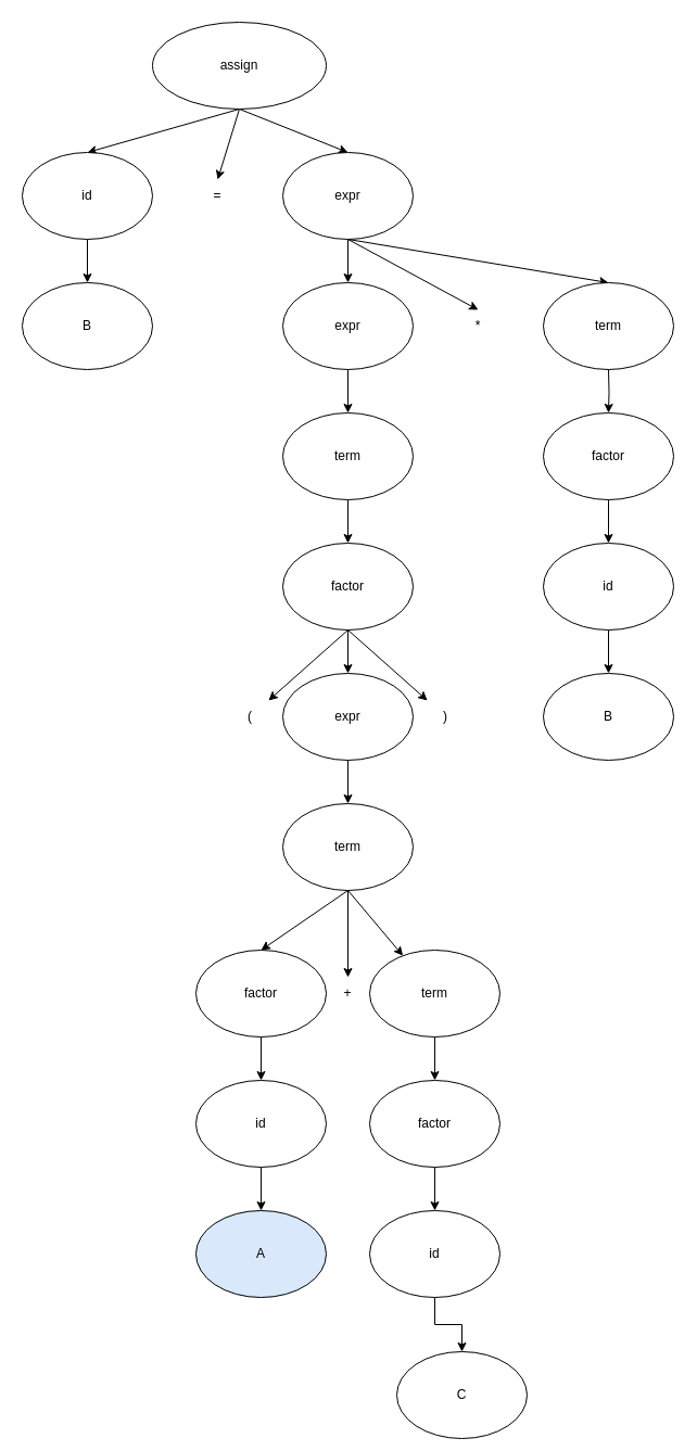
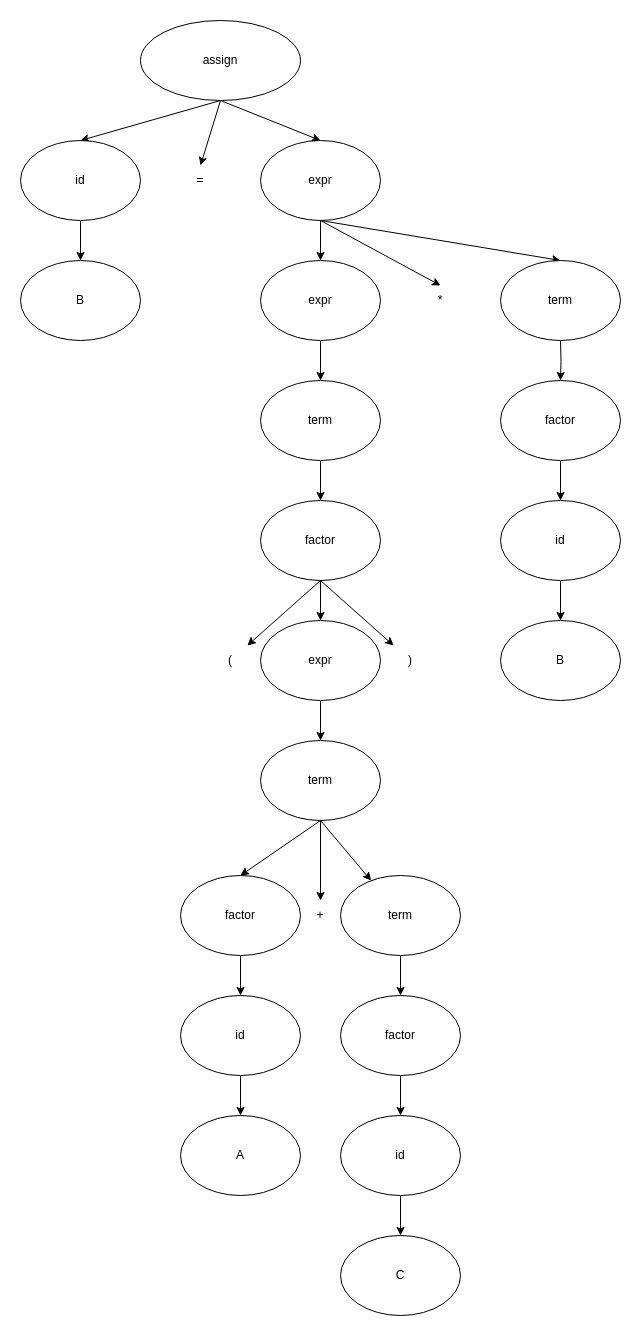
  <mxCell id="0" />
  <mxCell id="1" parent="0" />
  <mxCell id="2" style="rounded=0;orthogonalLoop=1;jettySize=auto;html=1;exitX=0.5;exitY=1;exitDx=0;exitDy=0;entryX=0.5;entryY=0;entryDx=0;entryDy=0;" parent="1" source="5" target="7" edge="1"><mxGeometry relative="1" as="geometry" /></mxCell>
  <mxCell id="3" style="rounded=0;orthogonalLoop=1;jettySize=auto;html=1;exitX=0.5;exitY=1;exitDx=0;exitDy=0;entryX=0.5;entryY=0;entryDx=0;entryDy=0;" parent="1" source="5" target="11" edge="1"><mxGeometry relative="1" as="geometry" /></mxCell>
  <mxCell id="4" style="rounded=0;orthogonalLoop=1;jettySize=auto;html=1;exitX=0.5;exitY=1;exitDx=0;exitDy=0;entryX=0.5;entryY=0;entryDx=0;entryDy=0;" parent="1" source="5" target="12" edge="1"><mxGeometry relative="1" as="geometry" /></mxCell>
  <mxCell id="5" value="assign" style="ellipse;whiteSpace=wrap;html=1;" parent="1" vertex="1"><mxGeometry x="140" y="20" width="160" height="80" as="geometry" /></mxCell>
  <mxCell id="6" style="rounded=0;orthogonalLoop=1;jettySize=auto;html=1;exitX=0.5;exitY=1;exitDx=0;exitDy=0;entryX=0.5;entryY=0;entryDx=0;entryDy=0;" parent="1" source="7" target="13" edge="1"><mxGeometry relative="1" as="geometry" /></mxCell>
  <mxCell id="7" value="id" style="ellipse;whiteSpace=wrap;html=1;" parent="1" vertex="1"><mxGeometry x="20" y="140" width="120" height="80" as="geometry" /></mxCell>
  <mxCell id="8" style="rounded=0;orthogonalLoop=1;jettySize=auto;html=1;exitX=0.5;exitY=1;exitDx=0;exitDy=0;entryX=0.5;entryY=0;entryDx=0;entryDy=0;" parent="1" source="11" target="15" edge="1"><mxGeometry relative="1" as="geometry" /></mxCell>
  <mxCell id="9" style="rounded=0;orthogonalLoop=1;jettySize=auto;html=1;exitX=0.5;exitY=1;exitDx=0;exitDy=0;entryX=0.5;entryY=0;entryDx=0;entryDy=0;" parent="1" source="11" target="16" edge="1"><mxGeometry relative="1" as="geometry" /></mxCell>
  <mxCell id="10" style="rounded=0;orthogonalLoop=1;jettySize=auto;html=1;exitX=0.5;exitY=1;exitDx=0;exitDy=0;entryX=0.5;entryY=0;entryDx=0;entryDy=0;" parent="1" source="11" target="17" edge="1"><mxGeometry relative="1" as="geometry" /></mxCell>
  <mxCell id="11" value="expr" style="ellipse;whiteSpace=wrap;html=1;" parent="1" vertex="1"><mxGeometry x="260" y="140" width="120" height="80" as="geometry" /></mxCell>
  <mxCell id="12" value="=" style="text;html=1;strokeColor=none;fillColor=none;align=center;verticalAlign=middle;whiteSpace=wrap;rounded=0;" parent="1" vertex="1"><mxGeometry x="170" y="165" width="60" height="30" as="geometry" /></mxCell>
  <mxCell id="13" value="B" style="ellipse;whiteSpace=wrap;html=1;" parent="1" vertex="1"><mxGeometry x="20" y="260" width="120" height="80" as="geometry" /></mxCell>
  <mxCell id="14" style="edgeStyle=orthogonalEdgeStyle;rounded=0;orthogonalLoop=1;jettySize=auto;html=1;exitX=0.5;exitY=1;exitDx=0;exitDy=0;entryX=0.5;entryY=0;entryDx=0;entryDy=0;" parent="1" source="15" target="19" edge="1"><mxGeometry relative="1" as="geometry" /></mxCell>
  <mxCell id="15" value="expr" style="ellipse;whiteSpace=wrap;html=1;" parent="1" vertex="1"><mxGeometry x="260" y="260" width="120" height="80" as="geometry" /></mxCell>
  <mxCell id="16" value="term" style="ellipse;whiteSpace=wrap;html=1;" parent="1" vertex="1"><mxGeometry x="500" y="260" width="120" height="80" as="geometry" /></mxCell>
  <mxCell id="17" value="*" style="text;html=1;strokeColor=none;fillColor=none;align=center;verticalAlign=middle;whiteSpace=wrap;rounded=0;" parent="1" vertex="1"><mxGeometry x="410" y="285" width="60" height="30" as="geometry" /></mxCell>
  <mxCell id="18" style="edgeStyle=orthogonalEdgeStyle;rounded=0;orthogonalLoop=1;jettySize=auto;html=1;exitX=0.5;exitY=1;exitDx=0;exitDy=0;entryX=0.5;entryY=0;entryDx=0;entryDy=0;" parent="1" source="19" target="23" edge="1"><mxGeometry relative="1" as="geometry" /></mxCell>
  <mxCell id="19" value="term" style="ellipse;whiteSpace=wrap;html=1;" parent="1" vertex="1"><mxGeometry x="260" y="380" width="120" height="80" as="geometry" /></mxCell>
  <mxCell id="20" style="edgeStyle=orthogonalEdgeStyle;rounded=0;orthogonalLoop=1;jettySize=auto;html=1;exitX=0.5;exitY=1;exitDx=0;exitDy=0;entryX=0.5;entryY=0;entryDx=0;entryDy=0;" parent="1" source="23" target="25" edge="1"><mxGeometry relative="1" as="geometry" /></mxCell>
  <mxCell id="21" style="rounded=0;orthogonalLoop=1;jettySize=auto;html=1;exitX=0.5;exitY=1;exitDx=0;exitDy=0;" edge="1" parent="1" source="23" target="26"><mxGeometry relative="1" as="geometry" /></mxCell>
  <mxCell id="22" style="rounded=0;orthogonalLoop=1;jettySize=auto;html=1;exitX=0.5;exitY=1;exitDx=0;exitDy=0;" edge="1" parent="1" source="23" target="27"><mxGeometry relative="1" as="geometry" /></mxCell>
  <mxCell id="23" value="factor" style="ellipse;whiteSpace=wrap;html=1;" parent="1" vertex="1"><mxGeometry x="260" y="500" width="120" height="80" as="geometry" /></mxCell>
  <mxCell id="24" style="edgeStyle=orthogonalEdgeStyle;rounded=0;orthogonalLoop=1;jettySize=auto;html=1;exitX=0.5;exitY=1;exitDx=0;exitDy=0;entryX=0.5;entryY=0;entryDx=0;entryDy=0;" parent="1" source="25" target="31" edge="1"><mxGeometry relative="1" as="geometry" /></mxCell>
  <mxCell id="25" value="expr" style="ellipse;whiteSpace=wrap;html=1;" parent="1" vertex="1"><mxGeometry x="260" y="620" width="120" height="80" as="geometry" /></mxCell>
  <mxCell id="26" value="(" style="text;html=1;strokeColor=none;fillColor=none;align=center;verticalAlign=middle;whiteSpace=wrap;rounded=0;" parent="1" vertex="1"><mxGeometry x="200" y="645" width="60" height="30" as="geometry" /></mxCell>
  <mxCell id="27" value=")" style="text;html=1;strokeColor=none;fillColor=none;align=center;verticalAlign=middle;whiteSpace=wrap;rounded=0;" parent="1" vertex="1"><mxGeometry x="380" y="645" width="60" height="30" as="geometry" /></mxCell>
  <mxCell id="28" style="rounded=0;orthogonalLoop=1;jettySize=auto;html=1;exitX=0.5;exitY=1;exitDx=0;exitDy=0;" parent="1" source="31" target="33" edge="1"><mxGeometry relative="1" as="geometry" /></mxCell>
  <mxCell id="29" style="rounded=0;orthogonalLoop=1;jettySize=auto;html=1;exitX=0.5;exitY=1;exitDx=0;exitDy=0;entryX=0.5;entryY=0;entryDx=0;entryDy=0;" parent="1" source="31" target="36" edge="1"><mxGeometry relative="1" as="geometry" /></mxCell>
  <mxCell id="30" style="rounded=0;orthogonalLoop=1;jettySize=auto;html=1;exitX=0.5;exitY=1;exitDx=0;exitDy=0;entryX=0.5;entryY=0;entryDx=0;entryDy=0;" edge="1" parent="1" source="31" target="37"><mxGeometry relative="1" as="geometry" /></mxCell>
  <mxCell id="31" value="term" style="ellipse;whiteSpace=wrap;html=1;" parent="1" vertex="1"><mxGeometry x="260" y="740" width="120" height="80" as="geometry" /></mxCell>
  <mxCell id="32" value="" style="edgeStyle=orthogonalEdgeStyle;rounded=0;orthogonalLoop=1;jettySize=auto;html=1;" parent="1" source="33" target="39" edge="1"><mxGeometry relative="1" as="geometry" /></mxCell>
  <mxCell id="33" value="term" style="ellipse;whiteSpace=wrap;html=1;" parent="1" vertex="1"><mxGeometry x="340" y="875" width="120" height="80" as="geometry" /></mxCell>
  <mxCell id="34" value="(" style="text;html=1;strokeColor=none;fillColor=none;align=center;verticalAlign=middle;whiteSpace=wrap;rounded=0;" parent="1" vertex="1"><mxGeometry x="210" y="875" width="60" height="30" as="geometry" /></mxCell>
  <mxCell id="35" value="" style="edgeStyle=orthogonalEdgeStyle;rounded=0;orthogonalLoop=1;jettySize=auto;html=1;" parent="1" source="36" target="42" edge="1"><mxGeometry relative="1" as="geometry" /></mxCell>
  <mxCell id="36" value="factor" style="ellipse;whiteSpace=wrap;html=1;" parent="1" vertex="1"><mxGeometry x="180" y="875" width="120" height="80" as="geometry" /></mxCell>
  <mxCell id="37" value="+" style="text;html=1;strokeColor=none;fillColor=none;align=center;verticalAlign=middle;whiteSpace=wrap;rounded=0;" parent="1" vertex="1"><mxGeometry x="290" y="900" width="60" height="30" as="geometry" /></mxCell>
  <mxCell id="38" value="" style="edgeStyle=orthogonalEdgeStyle;rounded=0;orthogonalLoop=1;jettySize=auto;html=1;" parent="1" source="39" target="44" edge="1"><mxGeometry relative="1" as="geometry" /></mxCell>
  <mxCell id="39" value="factor" style="ellipse;whiteSpace=wrap;html=1;" parent="1" vertex="1"><mxGeometry x="340" y="995" width="120" height="80" as="geometry" /></mxCell>
  <mxCell id="40" value="(" style="text;html=1;strokeColor=none;fillColor=none;align=center;verticalAlign=middle;whiteSpace=wrap;rounded=0;" parent="1" vertex="1"><mxGeometry x="210" y="995" width="60" height="30" as="geometry" /></mxCell>
  <mxCell id="41" value="" style="edgeStyle=orthogonalEdgeStyle;rounded=0;orthogonalLoop=1;jettySize=auto;html=1;" parent="1" source="42" target="46" edge="1"><mxGeometry relative="1" as="geometry" /></mxCell>
  <mxCell id="42" value="id" style="ellipse;whiteSpace=wrap;html=1;" parent="1" vertex="1"><mxGeometry x="180" y="995" width="120" height="80" as="geometry" /></mxCell>
  <mxCell id="43" value="" style="edgeStyle=orthogonalEdgeStyle;rounded=0;orthogonalLoop=1;jettySize=auto;html=1;" parent="1" source="44" target="47" edge="1"><mxGeometry relative="1" as="geometry" /></mxCell>
  <mxCell id="44" value="id" style="ellipse;whiteSpace=wrap;html=1;" parent="1" vertex="1"><mxGeometry x="340" y="1115" width="120" height="80" as="geometry" /></mxCell>
  <mxCell id="45" value="(" style="text;html=1;strokeColor=none;fillColor=none;align=center;verticalAlign=middle;whiteSpace=wrap;rounded=0;" parent="1" vertex="1"><mxGeometry x="210" y="1115" width="60" height="30" as="geometry" /></mxCell>
- <mxCell id="46" value="A" style="ellipse;whiteSpace=wrap;html=1;fillColor=#dae8fc;" parent="1" vertex="1"><mxGeometry x="180" y="1115" width="120" height="80" as="geometry" /></mxCell>
- <mxCell id="47" value="C" style="ellipse;whiteSpace=wrap;html=1;" parent="1" vertex="1"><mxGeometry x="365" y="1245" width="120" height="80" as="geometry" /></mxCell>
+ <mxCell id="46" value="A" style="ellipse;whiteSpace=wrap;html=1;" parent="1" vertex="1"><mxGeometry x="180" y="1115" width="120" height="80" as="geometry" /></mxCell>
+ <mxCell id="47" value="C" style="ellipse;whiteSpace=wrap;html=1;" parent="1" vertex="1"><mxGeometry x="340" y="1235" width="120" height="80" as="geometry" /></mxCell>
  <mxCell id="48" value="" style="edgeStyle=orthogonalEdgeStyle;rounded=0;orthogonalLoop=1;jettySize=auto;html=1;" parent="1" target="50" edge="1"><mxGeometry relative="1" as="geometry"><mxPoint x="560" y="340" as="sourcePoint" /></mxGeometry></mxCell>
  <mxCell id="49" value="" style="edgeStyle=orthogonalEdgeStyle;rounded=0;orthogonalLoop=1;jettySize=auto;html=1;" parent="1" source="50" target="52" edge="1"><mxGeometry relative="1" as="geometry" /></mxCell>
  <mxCell id="50" value="factor" style="ellipse;whiteSpace=wrap;html=1;" parent="1" vertex="1"><mxGeometry x="500" y="380" width="120" height="80" as="geometry" /></mxCell>
  <mxCell id="51" value="" style="rounded=0;orthogonalLoop=1;jettySize=auto;html=1;" parent="1" source="52" target="53" edge="1"><mxGeometry relative="1" as="geometry" /></mxCell>
  <mxCell id="52" value="id" style="ellipse;whiteSpace=wrap;html=1;" parent="1" vertex="1"><mxGeometry x="500" y="500" width="120" height="80" as="geometry" /></mxCell>
  <mxCell id="53" value="B" style="ellipse;whiteSpace=wrap;html=1;" parent="1" vertex="1"><mxGeometry x="500" y="620" width="120" height="80" as="geometry" /></mxCell>
